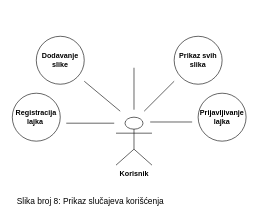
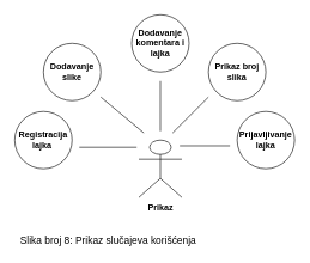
  <mxCell id="0" />
  <mxCell id="1" parent="0" />
- <mxCell id="2" value="&lt;b&gt;Korisnik&lt;/b&gt;" style="shape=umlActor;verticalLabelPosition=bottom;labelBackgroundColor=#ffffff;verticalAlign=top;html=1;outlineConnect=0;" vertex="1" parent="1"><mxGeometry x="193" y="195" width="60" height="80" as="geometry" /></mxCell>
+ <mxCell id="2" value="&lt;b&gt;Prikaz&lt;/b&gt;" style="shape=umlActor;verticalLabelPosition=bottom;labelBackgroundColor=#ffffff;verticalAlign=top;html=1;outlineConnect=0;" vertex="1" parent="1"><mxGeometry x="193" y="195" width="60" height="80" as="geometry" /></mxCell>
  <mxCell id="3" value="&lt;b style=&quot;white-space: normal&quot;&gt;Registracija lajka&amp;nbsp;&lt;/b&gt;" style="ellipse;whiteSpace=wrap;html=1;aspect=fixed;" vertex="1" parent="1"><mxGeometry x="20" y="155" width="80" height="80" as="geometry" /></mxCell>
  <mxCell id="4" value="&lt;b style=&quot;white-space: normal&quot;&gt;Dodavanje slike&lt;/b&gt;" style="ellipse;whiteSpace=wrap;html=1;aspect=fixed;" vertex="1" parent="1"><mxGeometry x="60" y="60" width="80" height="80" as="geometry" /></mxCell>
- <mxCell id="6" value="&lt;b style=&quot;white-space: normal&quot;&gt;Prikaz svih slika&lt;/b&gt;" style="ellipse;whiteSpace=wrap;html=1;aspect=fixed;" vertex="1" parent="1"><mxGeometry x="290" y="60" width="80" height="80" as="geometry" /></mxCell>
+ <mxCell id="5" value="&lt;b style=&quot;white-space: normal&quot;&gt;Dodavanje komentara i lajka&lt;/b&gt;" style="ellipse;whiteSpace=wrap;html=1;aspect=fixed;" vertex="1" parent="1"><mxGeometry x="183" y="20" width="80" height="80" as="geometry" /></mxCell>
+ <mxCell id="6" value="&lt;b style=&quot;white-space: normal&quot;&gt;Prikaz broj slika&lt;/b&gt;" style="ellipse;whiteSpace=wrap;html=1;aspect=fixed;" vertex="1" parent="1"><mxGeometry x="290" y="60" width="80" height="80" as="geometry" /></mxCell>
  <mxCell id="7" value="&lt;b style=&quot;white-space: normal&quot;&gt;Prijavljivanje lajka&lt;/b&gt;" style="ellipse;whiteSpace=wrap;html=1;aspect=fixed;" vertex="1" parent="1"><mxGeometry x="330" y="155" width="80" height="80" as="geometry" /></mxCell>
  <mxCell id="8" value="" style="endArrow=none;html=1;" edge="1" parent="1"><mxGeometry width="50" height="50" relative="1" as="geometry"><mxPoint x="190" y="205" as="sourcePoint" /><mxPoint x="110" y="205" as="targetPoint" /></mxGeometry></mxCell>
  <mxCell id="9" value="" style="endArrow=none;html=1;" edge="1" parent="1"><mxGeometry width="50" height="50" relative="1" as="geometry"><mxPoint x="200" y="185" as="sourcePoint" /><mxPoint x="140" y="135" as="targetPoint" /></mxGeometry></mxCell>
  <mxCell id="10" value="" style="endArrow=none;html=1;" edge="1" parent="1"><mxGeometry width="50" height="50" relative="1" as="geometry"><mxPoint x="223" y="182.5" as="sourcePoint" /><mxPoint x="223" y="112.5" as="targetPoint" /></mxGeometry></mxCell>
  <mxCell id="11" value="" style="endArrow=none;html=1;" edge="1" parent="1"><mxGeometry width="50" height="50" relative="1" as="geometry"><mxPoint x="240" y="185" as="sourcePoint" /><mxPoint x="290" y="135" as="targetPoint" /></mxGeometry></mxCell>
  <mxCell id="12" value="" style="endArrow=none;html=1;" edge="1" parent="1"><mxGeometry width="50" height="50" relative="1" as="geometry"><mxPoint x="250" y="203" as="sourcePoint" /><mxPoint x="320" y="203" as="targetPoint" /></mxGeometry></mxCell>
  <mxCell id="13" value="&lt;font style=&quot;font-size: 14px&quot;&gt;Slika broj 8: Prikaz slučajeva korišćenja&lt;/font&gt;" style="text;html=1;align=center;verticalAlign=middle;resizable=0;points=[];;autosize=1;" vertex="1" parent="1"><mxGeometry x="20" y="325" width="260" height="20" as="geometry" /></mxCell>
